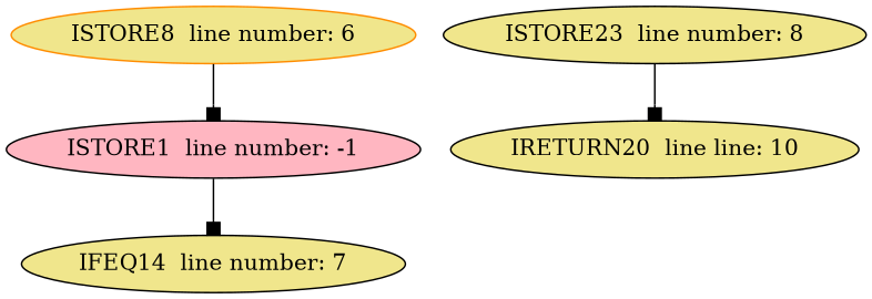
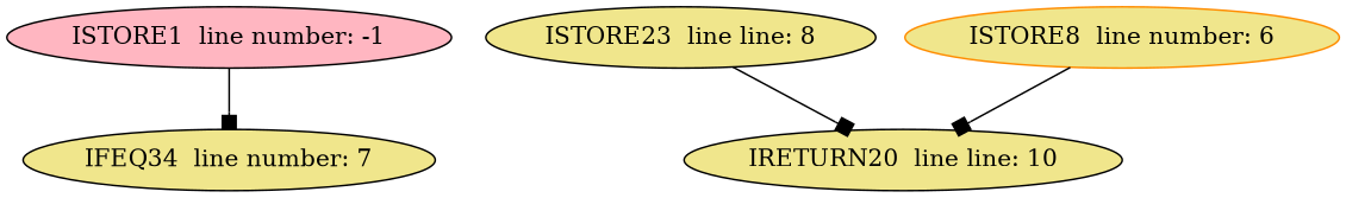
  digraph {
    node [color=black fillcolor=khaki style=filled]
    edge [arrowhead=box]
    n1 [fillcolor=lightpink label="ISTORE1  line number: -1"]
-   "IFEQ14  line number: 7"
+   "IFEQ14  line number: 7" [label="IFEQ34  line number: 7"]
    n3 [label="IRETURN20  line line: 10"]
-   "ISTORE23  line number: 8"
+   "ISTORE23  line number: 8" [label="ISTORE23  line line: 8"]
    "ISTORE8  line number: 6" [color=darkorange]
    n1 -> "IFEQ14  line number: 7"
    "ISTORE23  line number: 8" -> n3
-   "ISTORE8  line number: 6" -> n1
+   "ISTORE8  line number: 6" -> n3
  }
